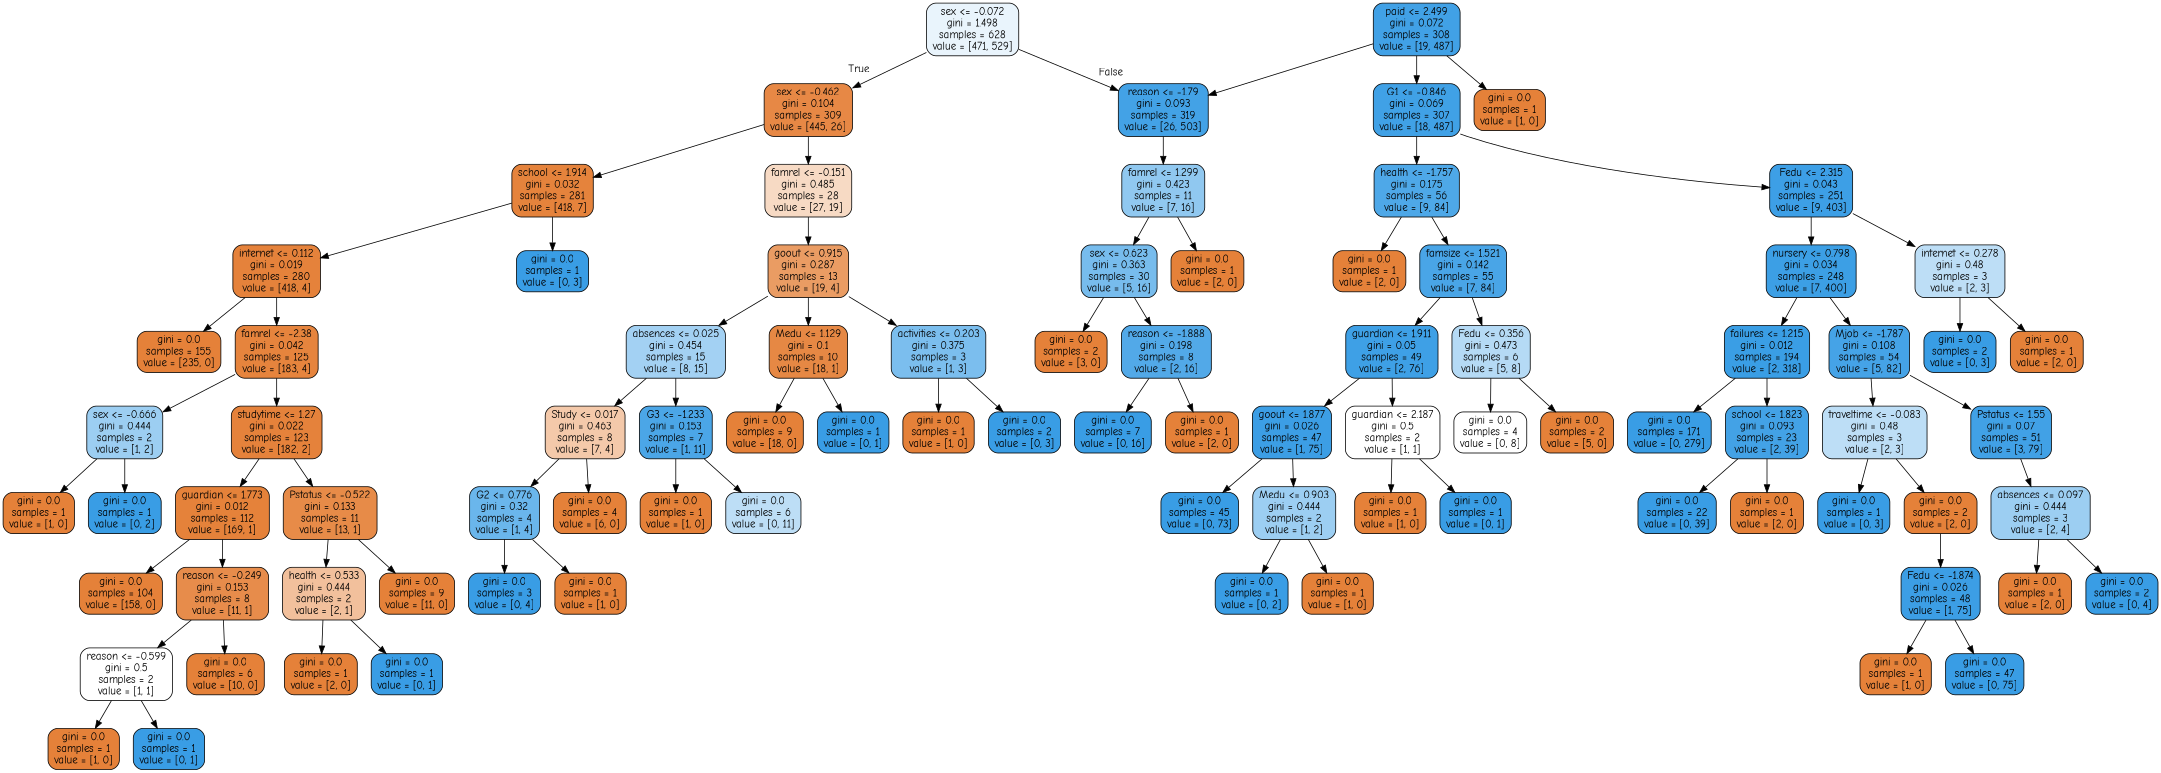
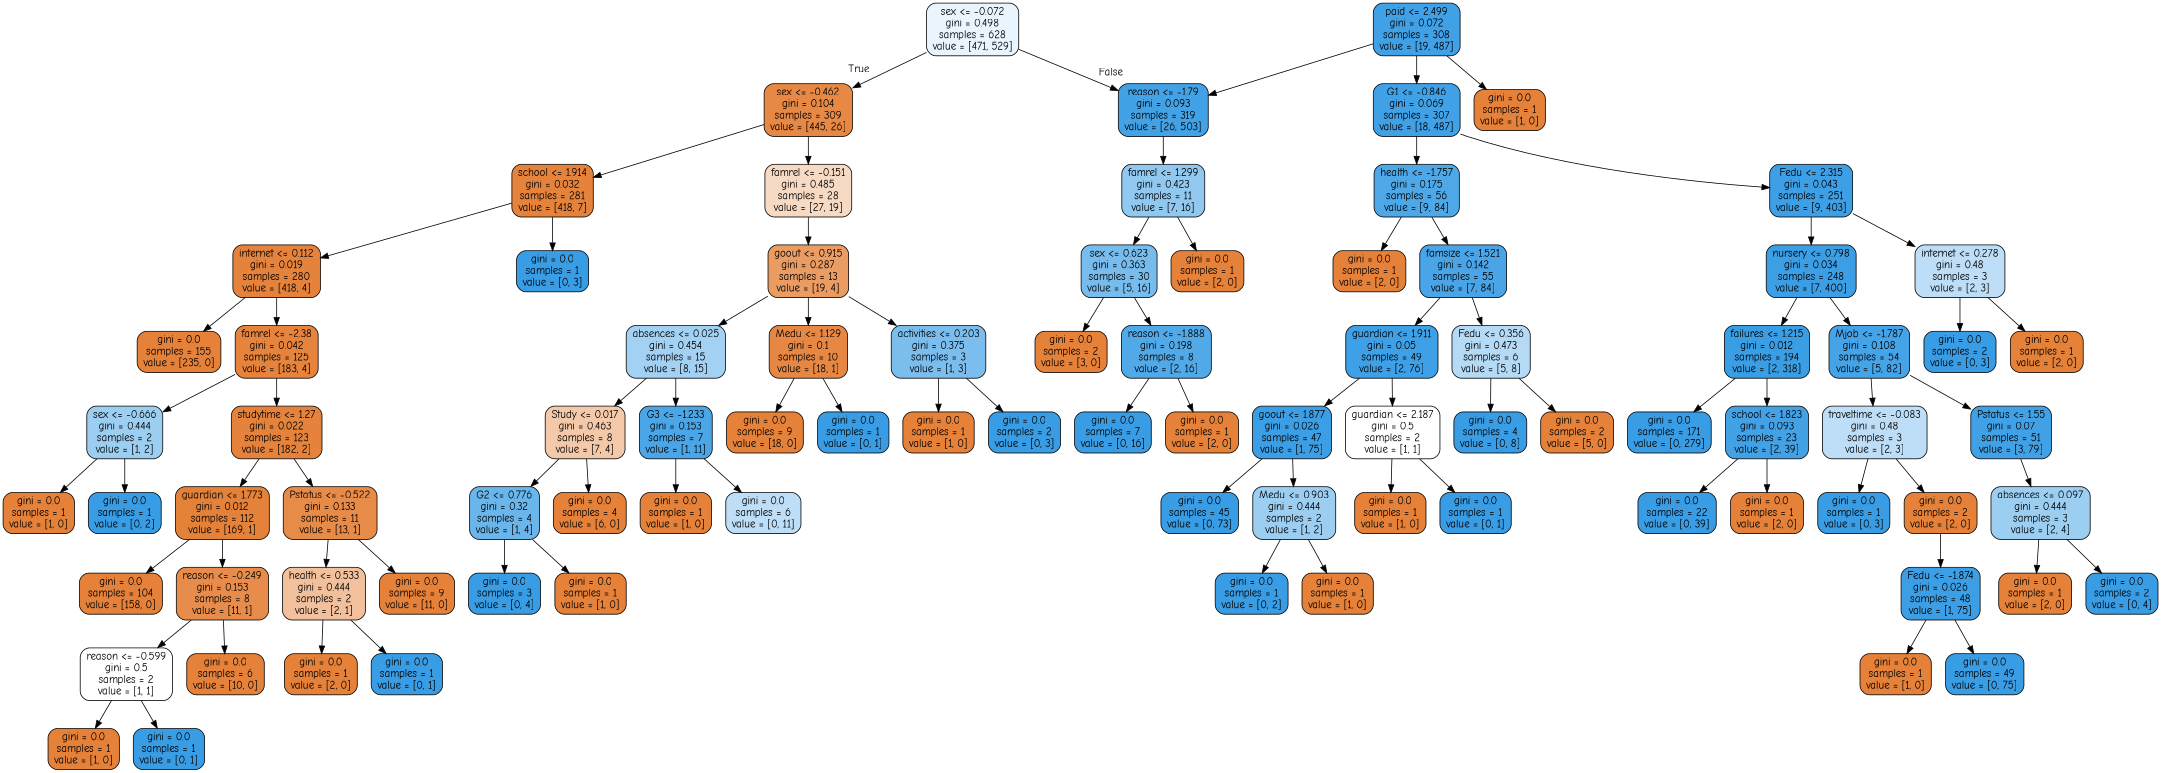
  digraph {
    fontname="Comic Neue"
    node [color=black fillcolor="#e58139" fontname="Comic Neue" shape=box style="filled, rounded"]
    edge [fontname="Comic Neue"]
-   n1 [fillcolor="#e9f4fc" label="sex <= -0.072\ngini = 1.498\nsamples = 628\nvalue = [471, 529]"]
+   n1 [fillcolor="#e9f4fc" label="sex <= -0.072\ngini = 0.498\nsamples = 628\nvalue = [471, 529]"]
    n2 [fillcolor="#e78845" label="sex <= -0.462\ngini = 0.104\nsamples = 309\nvalue = [445, 26]"]
    n3 [fillcolor="#43a2e6" label="reason <= -1.79\ngini = 0.093\nsamples = 319\nvalue = [26, 503]"]
    n4 [fillcolor="#e5833c" label="school <= 1.914\ngini = 0.032\nsamples = 281\nvalue = [418, 7]"]
    n5 [fillcolor="#f7dac4" label="famrel <= -0.151\ngini = 0.485\nsamples = 28\nvalue = [27, 19]"]
    n6 [fillcolor="#90c8f0" label="famrel <= 1.299\ngini = 0.423\nsamples = 11\nvalue = [7, 16]"]
    n7 [fillcolor="#e5823b" label="internet <= 0.112\ngini = 0.019\nsamples = 280\nvalue = [418, 4]"]
    n8 [fillcolor="#399de5" label="gini = 0.0\nsamples = 1\nvalue = [0, 3]"]
    n9 [fillcolor="#ea9c63" label="goout <= 0.915\ngini = 0.287\nsamples = 13\nvalue = [19, 4]"]
    n10 [label="gini = 0.0\nsamples = 155\nvalue = [235, 0]"]
    n11 [fillcolor="#e6843d" label="famrel <= -2.38\ngini = 0.042\nsamples = 125\nvalue = [183, 4]"]
    n12 [fillcolor="#9ccef2" label="sex <= -0.666\ngini = 0.444\nsamples = 2\nvalue = [1, 2]"]
    n13 [fillcolor="#e5823b" label="studytime <= 1.27\ngini = 0.022\nsamples = 123\nvalue = [182, 2]"]
    n14 [label="gini = 0.0\nsamples = 1\nvalue = [1, 0]"]
    n15 [fillcolor="#399de5" label="gini = 0.0\nsamples = 1\nvalue = [0, 2]"]
    n16 [fillcolor="#e5823a" label="guardian <= 1.773\ngini = 0.012\nsamples = 112\nvalue = [169, 1]"]
    n17 [fillcolor="#e78b48" label="Pstatus <= -0.522\ngini = 0.133\nsamples = 11\nvalue = [13, 1]"]
    n18 [label="gini = 0.0\nsamples = 104\nvalue = [158, 0]"]
    n19 [fillcolor="#e78c4b" label="reason <= -0.249\ngini = 0.153\nsamples = 8\nvalue = [11, 1]"]
    n20 [fillcolor="#f2c09c" label="health <= 0.533\ngini = 0.444\nsamples = 2\nvalue = [2, 1]"]
    n21 [label="gini = 0.0\nsamples = 9\nvalue = [11, 0]"]
    n22 [fillcolor="#ffffff" label="reason <= -0.599\ngini = 0.5\nsamples = 2\nvalue = [1, 1]"]
    n23 [label="gini = 0.0\nsamples = 6\nvalue = [10, 0]"]
    n24 [label="gini = 0.0\nsamples = 1\nvalue = [1, 0]"]
    n25 [fillcolor="#399de5" label="gini = 0.0\nsamples = 1\nvalue = [0, 1]"]
    n26 [label="gini = 0.0\nsamples = 1\nvalue = [2, 0]"]
    n27 [fillcolor="#399de5" label="gini = 0.0\nsamples = 1\nvalue = [0, 1]"]
    n28 [fillcolor="#a3d1f3" label="absences <= 0.025\ngini = 0.454\nsamples = 15\nvalue = [8, 15]"]
    n29 [fillcolor="#e68844" label="Medu <= 1.129\ngini = 0.1\nsamples = 10\nvalue = [18, 1]"]
    n30 [fillcolor="#7bbeee" label="activities <= 0.203\ngini = 0.375\nsamples = 3\nvalue = [1, 3]"]
    n31 [fillcolor="#f4c9aa" label="Study <= 0.017\ngini = 0.463\nsamples = 8\nvalue = [7, 4]"]
    n32 [fillcolor="#4ba6e7" label="G3 <= -1.233\ngini = 0.153\nsamples = 7\nvalue = [1, 11]"]
    n33 [label="gini = 0.0\nsamples = 9\nvalue = [18, 0]"]
    n34 [fillcolor="#399de5" label="gini = 0.0\nsamples = 1\nvalue = [0, 1]"]
    n35 [label="gini = 0.0\nsamples = 1\nvalue = [1, 0]"]
    n36 [fillcolor="#399de5" label="gini = 0.0\nsamples = 2\nvalue = [0, 3]"]
    n37 [fillcolor="#6ab6ec" label="G2 <= 0.776\ngini = 0.32\nsamples = 4\nvalue = [1, 4]"]
    n38 [label="gini = 0.0\nsamples = 4\nvalue = [6, 0]"]
    n39 [label="gini = 0.0\nsamples = 1\nvalue = [1, 0]"]
    n40 [fillcolor="#bddef6" label="gini = 0.0\nsamples = 6\nvalue = [0, 11]"]
    n41 [fillcolor="#399de5" label="gini = 0.0\nsamples = 3\nvalue = [0, 4]"]
    n42 [label="gini = 0.0\nsamples = 1\nvalue = [1, 0]"]
    n43 [fillcolor="#77bced" label="sex <= 0.623\ngini = 0.363\nsamples = 30\nvalue = [5, 16]"]
    n44 [label="gini = 0.0\nsamples = 1\nvalue = [2, 0]"]
    n45 [fillcolor="#41a1e6" label="paid <= 2.499\ngini = 0.072\nsamples = 308\nvalue = [19, 487]"]
    n46 [fillcolor="#40a1e6" label="G1 <= -0.846\ngini = 0.069\nsamples = 307\nvalue = [18, 487]"]
    n47 [label="gini = 0.0\nsamples = 1\nvalue = [1, 0]"]
    n48 [label="gini = 0.0\nsamples = 2\nvalue = [3, 0]"]
    n49 [fillcolor="#52a9e8" label="reason <= -1.888\ngini = 0.198\nsamples = 8\nvalue = [2, 16]"]
    n50 [fillcolor="#399de5" label="gini = 0.0\nsamples = 7\nvalue = [0, 16]"]
    n51 [label="gini = 0.0\nsamples = 1\nvalue = [2, 0]"]
    n52 [fillcolor="#4ea8e8" label="health <= -1.757\ngini = 0.175\nsamples = 56\nvalue = [9, 84]"]
    n53 [fillcolor="#3d9fe6" label="Fedu <= 2.315\ngini = 0.043\nsamples = 251\nvalue = [9, 403]"]
    n54 [label="gini = 0.0\nsamples = 1\nvalue = [2, 0]"]
    n55 [fillcolor="#49a5e7" label="famsize <= 1.521\ngini = 0.142\nsamples = 55\nvalue = [7, 84]"]
    n56 [fillcolor="#3c9fe5" label="nursery <= 0.798\ngini = 0.034\nsamples = 248\nvalue = [7, 400]"]
    n57 [fillcolor="#bddef6" label="internet <= 0.278\ngini = 0.48\nsamples = 3\nvalue = [2, 3]"]
    n58 [fillcolor="#3ea0e6" label="guardian <= 1.911\ngini = 0.05\nsamples = 49\nvalue = [2, 76]"]
    n59 [fillcolor="#b5daf5" label="Fedu <= 0.356\ngini = 0.473\nsamples = 6\nvalue = [5, 8]"]
    n60 [fillcolor="#3c9ee5" label="goout <= 1.877\ngini = 0.026\nsamples = 47\nvalue = [1, 75]"]
    n61 [fillcolor="#ffffff" label="guardian <= 2.187\ngini = 0.5\nsamples = 2\nvalue = [1, 1]"]
-   n62 [fillcolor="#ffffff" label="gini = 0.0\nsamples = 4\nvalue = [0, 8]"]
+   n62 [fillcolor="#399de5" label="gini = 0.0\nsamples = 4\nvalue = [0, 8]"]
    n63 [label="gini = 0.0\nsamples = 2\nvalue = [5, 0]"]
    n64 [fillcolor="#399de5" label="gini = 0.0\nsamples = 45\nvalue = [0, 73]"]
    n65 [fillcolor="#9ccef2" label="Medu <= 0.903\ngini = 0.444\nsamples = 2\nvalue = [1, 2]"]
    n66 [label="gini = 0.0\nsamples = 1\nvalue = [1, 0]"]
    n67 [fillcolor="#399de5" label="gini = 0.0\nsamples = 1\nvalue = [0, 1]"]
    n68 [fillcolor="#399de5" label="gini = 0.0\nsamples = 1\nvalue = [0, 2]"]
    n69 [label="gini = 0.0\nsamples = 1\nvalue = [1, 0]"]
    n70 [fillcolor="#3a9ee5" label="failures <= 1.215\ngini = 0.012\nsamples = 194\nvalue = [2, 318]"]
    n71 [fillcolor="#45a3e7" label="Mjob <= -1.787\ngini = 0.108\nsamples = 54\nvalue = [5, 82]"]
    n72 [fillcolor="#399de5" label="gini = 0.0\nsamples = 2\nvalue = [0, 3]"]
    n73 [label="gini = 0.0\nsamples = 1\nvalue = [2, 0]"]
    n74 [fillcolor="#399de5" label="gini = 0.0\nsamples = 171\nvalue = [0, 279]"]
    n75 [fillcolor="#43a2e6" label="school <= 1.823\ngini = 0.093\nsamples = 23\nvalue = [2, 39]"]
    n76 [fillcolor="#bddef6" label="traveltime <= -0.083\ngini = 0.48\nsamples = 3\nvalue = [2, 3]"]
    n77 [fillcolor="#41a1e6" label="Pstatus <= 1.55\ngini = 0.07\nsamples = 51\nvalue = [3, 79]"]
    n78 [fillcolor="#399de5" label="gini = 0.0\nsamples = 22\nvalue = [0, 39]"]
    n79 [label="gini = 0.0\nsamples = 1\nvalue = [2, 0]"]
    n80 [fillcolor="#399de5" label="gini = 0.0\nsamples = 1\nvalue = [0, 3]"]
    n81 [label="gini = 0.0\nsamples = 2\nvalue = [2, 0]"]
    n82 [fillcolor="#9ccef2" label="absences <= 0.097\ngini = 0.444\nsamples = 3\nvalue = [2, 4]"]
    n83 [fillcolor="#3c9ee5" label="Fedu <= -1.874\ngini = 0.026\nsamples = 48\nvalue = [1, 75]"]
    n84 [label="gini = 0.0\nsamples = 1\nvalue = [1, 0]"]
-   n85 [fillcolor="#399de5" label="gini = 0.0\nsamples = 47\nvalue = [0, 75]"]
+   n85 [fillcolor="#399de5" label="gini = 0.0\nsamples = 49\nvalue = [0, 75]"]
    n86 [label="gini = 0.0\nsamples = 1\nvalue = [2, 0]"]
    n87 [fillcolor="#399de5" label="gini = 0.0\nsamples = 2\nvalue = [0, 4]"]
    n1 -> n2 [headlabel=True labelangle=45 labeldistance=2.5]
    n1 -> n3 [headlabel=False labelangle=-45 labeldistance=2.5]
    n2 -> n4
    n2 -> n5
    n3 -> n6
    n4 -> n7
    n4 -> n8
    n5 -> n9
    n6 -> n43
    n6 -> n44
    n7 -> n10
    n7 -> n11
    n9 -> n28
    n9 -> n29
    n9 -> n30
    n11 -> n12
    n11 -> n13
    n12 -> n14
    n12 -> n15
    n13 -> n16
    n13 -> n17
    n16 -> n18
    n16 -> n19
    n17 -> n20
    n17 -> n21
    n19 -> n22
    n19 -> n23
    n20 -> n26
    n20 -> n27
    n22 -> n24
    n22 -> n25
    n28 -> n31
    n28 -> n32
    n29 -> n33
    n29 -> n34
    n30 -> n35
    n30 -> n36
    n31 -> n37
    n31 -> n38
    n32 -> n39
    n32 -> n40
    n37 -> n41
    n37 -> n42
    n43 -> n48
    n43 -> n49
    n45 -> n3
    n45 -> n46
    n45 -> n47
    n46 -> n52
    n46 -> n53
    n49 -> n50
    n49 -> n51
    n52 -> n54
    n52 -> n55
    n53 -> n56
    n53 -> n57
    n55 -> n58
    n55 -> n59
    n56 -> n70
    n56 -> n71
    n57 -> n72
    n57 -> n73
    n58 -> n60
    n58 -> n61
    n59 -> n62
    n59 -> n63
    n60 -> n64
    n60 -> n65
    n61 -> n66
    n61 -> n67
    n65 -> n68
    n65 -> n69
    n70 -> n74
    n70 -> n75
    n71 -> n76
    n71 -> n77
    n75 -> n78
    n75 -> n79
    n76 -> n80
    n76 -> n81
    n77 -> n82
    n81 -> n83
    n82 -> n86
    n82 -> n87
    n83 -> n84
    n83 -> n85
  }
